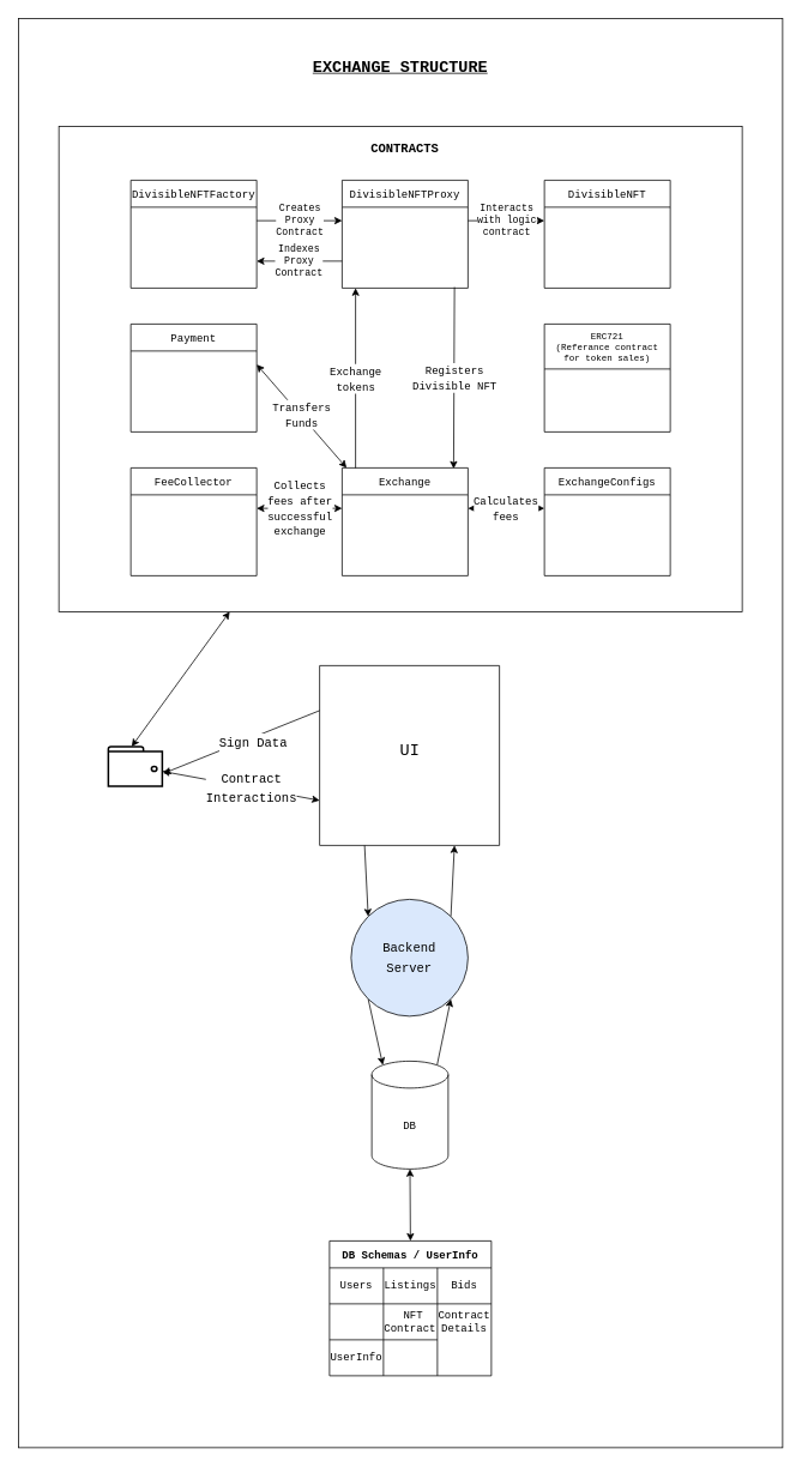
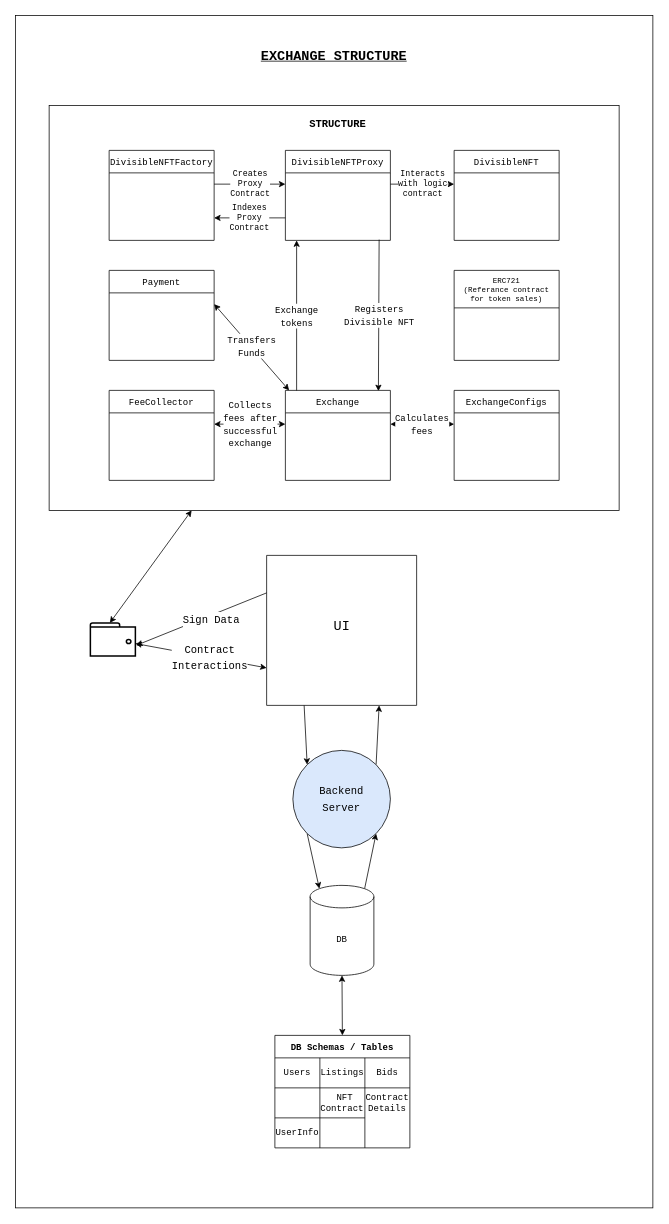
  <mxCell id="0" />
  <mxCell id="1" parent="0" />
  <mxCell id="2" value="" style="rounded=0;whiteSpace=wrap;html=1;fontFamily=Courier New;" vertex="1" parent="1"><mxGeometry width="850" height="1590" as="geometry" x="20" y="20" /></mxCell>
  <mxCell id="3" style="edgeStyle=none;html=1;exitX=0.25;exitY=1;exitDx=0;exitDy=0;entryX=0.433;entryY=0;entryDx=0;entryDy=0;entryPerimeter=0;fontSize=14;startArrow=classic;startFill=1;fontFamily=Courier New;" parent="1" source="4" target="27" edge="1"><mxGeometry relative="1" as="geometry" /></mxCell>
  <mxCell id="4" value="" style="rounded=0;whiteSpace=wrap;html=1;fontSize=14;strokeColor=#000000;fontFamily=Courier New;" parent="1" vertex="1"><mxGeometry x="65" y="140" width="760" height="540" as="geometry" /></mxCell>
  <mxCell id="5" value="DivisibleNFTFactory" style="swimlane;fontStyle=0;childLayout=stackLayout;horizontal=1;startSize=30;horizontalStack=0;resizeParent=1;resizeParentMax=0;resizeLast=0;collapsible=1;marginBottom=0;fontFamily=Courier New;" parent="1" vertex="1"><mxGeometry x="145" y="200" width="140" height="120" as="geometry" /></mxCell>
  <mxCell id="6" value="DivisibleNFTProxy" style="swimlane;fontStyle=0;childLayout=stackLayout;horizontal=1;startSize=30;horizontalStack=0;resizeParent=1;resizeParentMax=0;resizeLast=0;collapsible=1;marginBottom=0;fontFamily=Courier New;" parent="1" vertex="1"><mxGeometry x="380" y="200" width="140" height="120" as="geometry" /></mxCell>
  <mxCell id="7" value="DivisibleNFT" style="swimlane;fontStyle=0;childLayout=stackLayout;horizontal=1;startSize=30;horizontalStack=0;resizeParent=1;resizeParentMax=0;resizeLast=0;collapsible=1;marginBottom=0;fontFamily=Courier New;" parent="1" vertex="1"><mxGeometry x="605" y="200" width="140" height="120" as="geometry" /></mxCell>
  <mxCell id="8" value="Interacts&lt;br&gt;with logic&lt;br&gt;contract" style="edgeStyle=none;html=1;exitX=1;exitY=0.5;exitDx=0;exitDy=0;entryX=0;entryY=0.5;entryDx=0;entryDy=0;fontFamily=Courier New;" parent="1" edge="1"><mxGeometry relative="1" as="geometry"><mxPoint x="520" y="245" as="sourcePoint" /><mxPoint x="605" y="245" as="targetPoint" /><Array as="points" /></mxGeometry></mxCell>
  <mxCell id="9" value="Creates&lt;br&gt;Proxy&lt;br&gt;Contract" style="edgeStyle=none;html=1;exitX=1;exitY=0.5;exitDx=0;exitDy=0;entryX=0;entryY=0.5;entryDx=0;entryDy=0;fontFamily=Courier New;" parent="1" edge="1"><mxGeometry relative="1" as="geometry"><mxPoint x="285" y="245" as="sourcePoint" /><mxPoint x="380" y="245" as="targetPoint" /><Array as="points"><mxPoint x="335" y="245" /></Array></mxGeometry></mxCell>
  <mxCell id="10" value="Indexes&lt;br&gt;Proxy&lt;br&gt;Contract" style="edgeStyle=none;html=1;exitX=0;exitY=0.5;exitDx=0;exitDy=0;entryX=1;entryY=0.5;entryDx=0;entryDy=0;fontFamily=Courier New;" parent="1" edge="1"><mxGeometry relative="1" as="geometry"><mxPoint x="380" y="290" as="sourcePoint" /><mxPoint x="285" y="290" as="targetPoint" /></mxGeometry></mxCell>
  <mxCell id="11" value="&lt;font style=&quot;font-size: 12px&quot;&gt;Exchange&lt;br&gt;tokens&lt;/font&gt;" style="edgeStyle=none;html=1;exitX=0.107;exitY=0.017;exitDx=0;exitDy=0;fontSize=14;exitPerimeter=0;fontFamily=Courier New;" parent="1" source="13" edge="1"><mxGeometry relative="1" as="geometry"><mxPoint x="395" y="320" as="targetPoint" /></mxGeometry></mxCell>
  <mxCell id="12" value="&lt;font style=&quot;font-size: 12px&quot;&gt;Registers&lt;br&gt;Divisible NFT&lt;/font&gt;" style="edgeStyle=none;html=1;exitX=0.886;exitY=0.008;exitDx=0;exitDy=0;fontSize=14;startArrow=classic;startFill=1;endArrow=none;endFill=0;exitPerimeter=0;fontFamily=Courier New;" parent="1" source="13" edge="1"><mxGeometry relative="1" as="geometry"><mxPoint x="505" y="319" as="targetPoint" /></mxGeometry></mxCell>
  <mxCell id="13" value="Exchange" style="swimlane;fontStyle=0;childLayout=stackLayout;horizontal=1;startSize=30;horizontalStack=0;resizeParent=1;resizeParentMax=0;resizeLast=0;collapsible=1;marginBottom=0;fontFamily=Courier New;" parent="1" vertex="1"><mxGeometry x="380" y="520" width="140" height="120" as="geometry" /></mxCell>
  <mxCell id="14" style="edgeStyle=none;html=1;exitX=0.855;exitY=0;exitDx=0;exitDy=4.35;exitPerimeter=0;entryX=1;entryY=1;entryDx=0;entryDy=0;fontSize=14;fontFamily=Courier New;" parent="1" source="16" target="26" edge="1"><mxGeometry relative="1" as="geometry" /></mxCell>
  <mxCell id="15" style="edgeStyle=none;html=1;exitX=0.5;exitY=1;exitDx=0;exitDy=0;exitPerimeter=0;entryX=0.5;entryY=0;entryDx=0;entryDy=0;fontSize=12;startArrow=classic;startFill=1;endArrow=classic;endFill=1;fontFamily=Courier New;" parent="1" source="16" target="37" edge="1"><mxGeometry relative="1" as="geometry" /></mxCell>
  <mxCell id="16" value="DB" style="shape=cylinder3;whiteSpace=wrap;html=1;boundedLbl=1;backgroundOutline=1;size=15;fontFamily=Courier New;" parent="1" vertex="1"><mxGeometry x="413" y="1180" width="85" height="120" as="geometry" /></mxCell>
  <mxCell id="17" style="edgeStyle=none;html=1;exitX=0;exitY=0.75;exitDx=0;exitDy=0;fontSize=18;startArrow=classic;startFill=1;fontFamily=Courier New;" parent="1" source="22" target="27" edge="1"><mxGeometry relative="1" as="geometry" /></mxCell>
  <mxCell id="18" value="&lt;font style=&quot;font-size: 14px&quot;&gt;Contract&lt;br&gt;Interactions&lt;/font&gt;" style="edgeLabel;html=1;align=center;verticalAlign=middle;resizable=0;points=[];fontSize=18;fontFamily=Courier New;" parent="17" vertex="1" connectable="0"><mxGeometry x="-0.121" relative="1" as="geometry"><mxPoint as="offset" /></mxGeometry></mxCell>
  <mxCell id="19" style="edgeStyle=none;html=1;exitX=0;exitY=0.25;exitDx=0;exitDy=0;entryX=1.017;entryY=0.682;entryDx=0;entryDy=0;entryPerimeter=0;fontSize=18;fontFamily=Courier New;" parent="1" source="22" target="27" edge="1"><mxGeometry relative="1" as="geometry" /></mxCell>
  <mxCell id="20" value="&lt;font style=&quot;font-size: 14px&quot;&gt;Sign Data&lt;/font&gt;" style="edgeLabel;html=1;align=center;verticalAlign=middle;resizable=0;points=[];fontSize=18;fontFamily=Courier New;" parent="19" vertex="1" connectable="0"><mxGeometry x="-0.368" relative="1" as="geometry"><mxPoint x="-20" y="13" as="offset" /></mxGeometry></mxCell>
  <mxCell id="21" style="edgeStyle=none;html=1;exitX=0.25;exitY=1;exitDx=0;exitDy=0;entryX=0;entryY=0;entryDx=0;entryDy=0;fontSize=14;fontFamily=Courier New;" parent="1" source="22" target="26" edge="1"><mxGeometry relative="1" as="geometry" /></mxCell>
  <mxCell id="22" value="" style="swimlane;startSize=0;fontFamily=Courier New;" parent="1" vertex="1"><mxGeometry x="355" y="740" width="200" height="200" as="geometry" /></mxCell>
  <mxCell id="23" value="&lt;font style=&quot;font-size: 18px&quot;&gt;UI&lt;/font&gt;" style="text;html=1;align=center;verticalAlign=middle;resizable=0;points=[];autosize=1;strokeColor=none;fillColor=none;fontFamily=Courier New;" parent="22" vertex="1"><mxGeometry x="80" y="85" width="40" height="20" as="geometry" /></mxCell>
  <mxCell id="24" style="edgeStyle=none;html=1;exitX=1;exitY=0;exitDx=0;exitDy=0;entryX=0.75;entryY=1;entryDx=0;entryDy=0;fontSize=14;fontFamily=Courier New;" parent="1" source="26" target="22" edge="1"><mxGeometry relative="1" as="geometry" /></mxCell>
  <mxCell id="25" style="edgeStyle=none;html=1;exitX=0;exitY=1;exitDx=0;exitDy=0;entryX=0.145;entryY=0;entryDx=0;entryDy=4.35;entryPerimeter=0;fontSize=14;fontFamily=Courier New;" parent="1" source="26" target="16" edge="1"><mxGeometry relative="1" as="geometry" /></mxCell>
  <mxCell id="26" value="&lt;font style=&quot;font-size: 14px&quot;&gt;Backend&lt;br&gt;Server&lt;/font&gt;" style="ellipse;whiteSpace=wrap;html=1;aspect=fixed;fontSize=18;fontFamily=Courier New;fillColor=#dae8fc;" parent="1" vertex="1"><mxGeometry x="390" y="1000" width="130" height="130" as="geometry" /></mxCell>
  <mxCell id="27" value="" style="html=1;verticalLabelPosition=bottom;align=center;labelBackgroundColor=#ffffff;verticalAlign=top;strokeWidth=2;strokeColor=#000000;shadow=0;dashed=0;shape=mxgraph.ios7.icons.wallet;fontSize=18;fontFamily=Courier New;" parent="1" vertex="1"><mxGeometry x="120" y="830" width="60" height="44" as="geometry" /></mxCell>
- <mxCell id="28" value="&lt;b&gt;CONTRACTS&lt;/b&gt;" style="text;html=1;strokeColor=none;fillColor=none;align=center;verticalAlign=middle;whiteSpace=wrap;rounded=0;fontSize=14;fontFamily=Courier New;" parent="1" vertex="1"><mxGeometry x="365" y="150" width="170" height="30" as="geometry" /></mxCell>
+ <mxCell id="28" value="&lt;b&gt;STRUCTURE&lt;/b&gt;" style="text;html=1;strokeColor=none;fillColor=none;align=center;verticalAlign=middle;whiteSpace=wrap;rounded=0;fontSize=14;fontFamily=Courier New;" parent="1" vertex="1"><mxGeometry x="365" y="150" width="170" height="30" as="geometry" /></mxCell>
  <mxCell id="29" value="ExchangeConfigs" style="swimlane;fontStyle=0;childLayout=stackLayout;horizontal=1;startSize=30;horizontalStack=0;resizeParent=1;resizeParentMax=0;resizeLast=0;collapsible=1;marginBottom=0;fontFamily=Courier New;" parent="1" vertex="1"><mxGeometry x="605" y="520" width="140" height="120" as="geometry" /></mxCell>
  <mxCell id="30" value="&lt;font style=&quot;font-size: 12px&quot;&gt;Calculates&lt;br&gt;fees&lt;/font&gt;" style="edgeStyle=none;html=1;exitX=0;exitY=0.5;exitDx=0;exitDy=0;entryX=1;entryY=0.5;entryDx=0;entryDy=0;fontSize=14;startArrow=classic;startFill=1;endArrow=classic;endFill=1;fontFamily=Courier New;" parent="1" edge="1"><mxGeometry relative="1" as="geometry"><mxPoint x="605" y="565" as="sourcePoint" /><mxPoint x="520" y="565" as="targetPoint" /></mxGeometry></mxCell>
  <mxCell id="31" value="FeeCollector" style="swimlane;fontStyle=0;childLayout=stackLayout;horizontal=1;startSize=30;horizontalStack=0;resizeParent=1;resizeParentMax=0;resizeLast=0;collapsible=1;marginBottom=0;fontFamily=Courier New;" parent="1" vertex="1"><mxGeometry x="145" y="520" width="140" height="120" as="geometry" /></mxCell>
  <mxCell id="32" value="&lt;font style=&quot;font-size: 12px&quot;&gt;Collects&lt;br&gt;fees after&lt;br&gt;successful&lt;br&gt;exchange&lt;/font&gt;" style="edgeStyle=none;html=1;exitX=1;exitY=0.5;exitDx=0;exitDy=0;entryX=0;entryY=0.5;entryDx=0;entryDy=0;fontSize=14;startArrow=classic;startFill=1;endArrow=classic;endFill=1;fontFamily=Courier New;" parent="1" edge="1"><mxGeometry relative="1" as="geometry"><mxPoint x="285" y="565" as="sourcePoint" /><mxPoint x="380" y="565" as="targetPoint" /></mxGeometry></mxCell>
  <mxCell id="33" value="Payment" style="swimlane;fontStyle=0;childLayout=stackLayout;horizontal=1;startSize=30;horizontalStack=0;resizeParent=1;resizeParentMax=0;resizeLast=0;collapsible=1;marginBottom=0;fontFamily=Courier New;" parent="1" vertex="1"><mxGeometry x="145" y="360" width="140" height="120" as="geometry" /></mxCell>
  <mxCell id="34" style="edgeStyle=none;html=1;exitX=1;exitY=0.5;exitDx=0;exitDy=0;fontSize=14;startArrow=classic;startFill=1;endArrow=classic;endFill=1;fontFamily=Courier New;" parent="1" edge="1"><mxGeometry relative="1" as="geometry"><mxPoint x="385" y="520" as="targetPoint" /><mxPoint x="285" y="405" as="sourcePoint" /></mxGeometry></mxCell>
  <mxCell id="35" value="&lt;font style=&quot;font-size: 12px&quot;&gt;Transfers&lt;br&gt;Funds&lt;/font&gt;" style="edgeLabel;html=1;align=center;verticalAlign=middle;resizable=0;points=[];fontSize=14;fontFamily=Courier New;" parent="34" vertex="1" connectable="0"><mxGeometry x="-0.244" y="-3" relative="1" as="geometry"><mxPoint x="14" y="10" as="offset" /></mxGeometry></mxCell>
  <mxCell id="36" value="ERC721 &#10;(Referance contract&#10;for token sales)" style="swimlane;fontStyle=0;childLayout=stackLayout;horizontal=1;startSize=50;horizontalStack=0;resizeParent=1;resizeParentMax=0;resizeLast=0;collapsible=1;marginBottom=0;fontSize=10;fontFamily=Courier New;" parent="1" vertex="1"><mxGeometry x="605" y="360" width="140" height="120" as="geometry" /></mxCell>
- <mxCell id="37" value="DB Schemas / UserInfo" style="shape=table;startSize=30;container=1;collapsible=0;childLayout=tableLayout;fontStyle=1;align=center;pointerEvents=1;fontSize=12;strokeColor=#000000;fontFamily=Courier New;" parent="1" vertex="1"><mxGeometry x="366" y="1380" width="180" height="150" as="geometry" /></mxCell>
+ <mxCell id="37" value="DB Schemas / Tables" style="shape=table;startSize=30;container=1;collapsible=0;childLayout=tableLayout;fontStyle=1;align=center;pointerEvents=1;fontSize=12;strokeColor=#000000;fontFamily=Courier New;" parent="1" vertex="1"><mxGeometry x="366" y="1380" width="180" height="150" as="geometry" /></mxCell>
  <mxCell id="38" value="" style="shape=partialRectangle;html=1;whiteSpace=wrap;collapsible=0;dropTarget=0;pointerEvents=0;fillColor=none;top=0;left=0;bottom=0;right=0;points=[[0,0.5],[1,0.5]];portConstraint=eastwest;fontSize=12;strokeColor=#FFFFFF;fontFamily=Courier New;" parent="37" vertex="1"><mxGeometry y="30" width="180" height="40" as="geometry" /></mxCell>
  <mxCell id="39" value="Users" style="shape=partialRectangle;html=1;whiteSpace=wrap;connectable=0;fillColor=none;top=0;left=0;bottom=0;right=0;overflow=hidden;pointerEvents=1;fontSize=12;strokeColor=#FFFFFF;fontFamily=Courier New;" parent="38" vertex="1"><mxGeometry width="60" height="40" as="geometry"><mxRectangle width="60" height="40" as="alternateBounds" /></mxGeometry></mxCell>
  <mxCell id="40" value="Listings" style="shape=partialRectangle;html=1;whiteSpace=wrap;connectable=0;fillColor=none;top=0;left=0;bottom=0;right=0;overflow=hidden;pointerEvents=1;fontSize=12;strokeColor=#FFFFFF;fontFamily=Courier New;" parent="38" vertex="1"><mxGeometry x="60" width="60" height="40" as="geometry"><mxRectangle width="60" height="40" as="alternateBounds" /></mxGeometry></mxCell>
  <mxCell id="41" value="Bids" style="shape=partialRectangle;html=1;whiteSpace=wrap;connectable=0;fillColor=none;top=0;left=0;bottom=0;right=0;overflow=hidden;pointerEvents=1;fontSize=12;strokeColor=#FFFFFF;fontFamily=Courier New;" parent="38" vertex="1"><mxGeometry x="120" width="60" height="40" as="geometry"><mxRectangle width="60" height="40" as="alternateBounds" /></mxGeometry></mxCell>
  <mxCell id="42" value="" style="shape=partialRectangle;html=1;whiteSpace=wrap;collapsible=0;dropTarget=0;pointerEvents=0;fillColor=none;top=0;left=0;bottom=0;right=0;points=[[0,0.5],[1,0.5]];portConstraint=eastwest;fontSize=12;strokeColor=#FFFFFF;fontFamily=Courier New;" parent="37" vertex="1"><mxGeometry y="70" width="180" height="40" as="geometry" /></mxCell>
  <mxCell id="43" value="NFT Contracts" style="shape=partialRectangle;html=1;whiteSpace=wrap;connectable=0;fillColor=none;top=0;left=0;bottom=0;right=0;overflow=hidden;pointerEvents=1;fontSize=12;strokeColor=#FFFFFF;fontFamily=Courier New;" parent="42" vertex="1"><mxGeometry x="60" width="60" height="40" as="geometry"><mxRectangle width="60" height="40" as="alternateBounds" /></mxGeometry></mxCell>
  <mxCell id="44" value="Contract Details" style="shape=partialRectangle;html=1;whiteSpace=wrap;connectable=0;fillColor=none;top=0;left=0;bottom=0;right=0;overflow=hidden;pointerEvents=1;fontSize=12;strokeColor=#FFFFFF;fontFamily=Courier New;" parent="42" vertex="1"><mxGeometry x="120" width="60" height="40" as="geometry"><mxRectangle width="60" height="40" as="alternateBounds" /></mxGeometry></mxCell>
  <mxCell id="45" value="" style="shape=partialRectangle;html=1;whiteSpace=wrap;collapsible=0;dropTarget=0;pointerEvents=0;fillColor=none;top=0;left=0;bottom=0;right=0;points=[[0,0.5],[1,0.5]];portConstraint=eastwest;fontSize=12;strokeColor=#FFFFFF;fontFamily=Courier New;" parent="37" vertex="1"><mxGeometry y="110" width="180" height="40" as="geometry" /></mxCell>
  <mxCell id="46" value="&lt;span&gt;UserInfo&lt;/span&gt;" style="shape=partialRectangle;html=1;whiteSpace=wrap;connectable=0;fillColor=none;top=0;left=0;bottom=0;right=0;overflow=hidden;pointerEvents=1;fontSize=12;strokeColor=#FFFFFF;fontFamily=Courier New;" parent="45" vertex="1"><mxGeometry width="60" height="40" as="geometry"><mxRectangle width="60" height="40" as="alternateBounds" /></mxGeometry></mxCell>
  <mxCell id="47" value="" style="shape=partialRectangle;html=1;whiteSpace=wrap;connectable=0;fillColor=none;top=0;left=0;bottom=0;right=0;overflow=hidden;pointerEvents=1;fontSize=12;strokeColor=#FFFFFF;fontFamily=Courier New;" parent="45" vertex="1"><mxGeometry x="60" width="60" height="40" as="geometry"><mxRectangle width="60" height="40" as="alternateBounds" /></mxGeometry></mxCell>
  <mxCell id="48" value="" style="shape=partialRectangle;html=1;whiteSpace=wrap;connectable=0;fillColor=none;top=0;left=0;bottom=0;right=0;overflow=hidden;pointerEvents=1;fontSize=12;strokeColor=#FFFFFF;fontFamily=Courier New;" parent="45" vertex="1"><mxGeometry x="120" width="60" height="40" as="geometry"><mxRectangle width="60" height="40" as="alternateBounds" /></mxGeometry></mxCell>
  <mxCell id="49" value="&lt;font style=&quot;font-size: 18px&quot;&gt;&lt;b&gt;&lt;u&gt;EXCHANGE STRUCTURE&lt;/u&gt;&lt;/b&gt;&lt;/font&gt;" style="text;html=1;strokeColor=none;fillColor=none;align=center;verticalAlign=middle;whiteSpace=wrap;rounded=0;fontFamily=Courier New;" vertex="1" parent="1"><mxGeometry x="274" y="60" width="342" height="30" as="geometry" /></mxCell>
